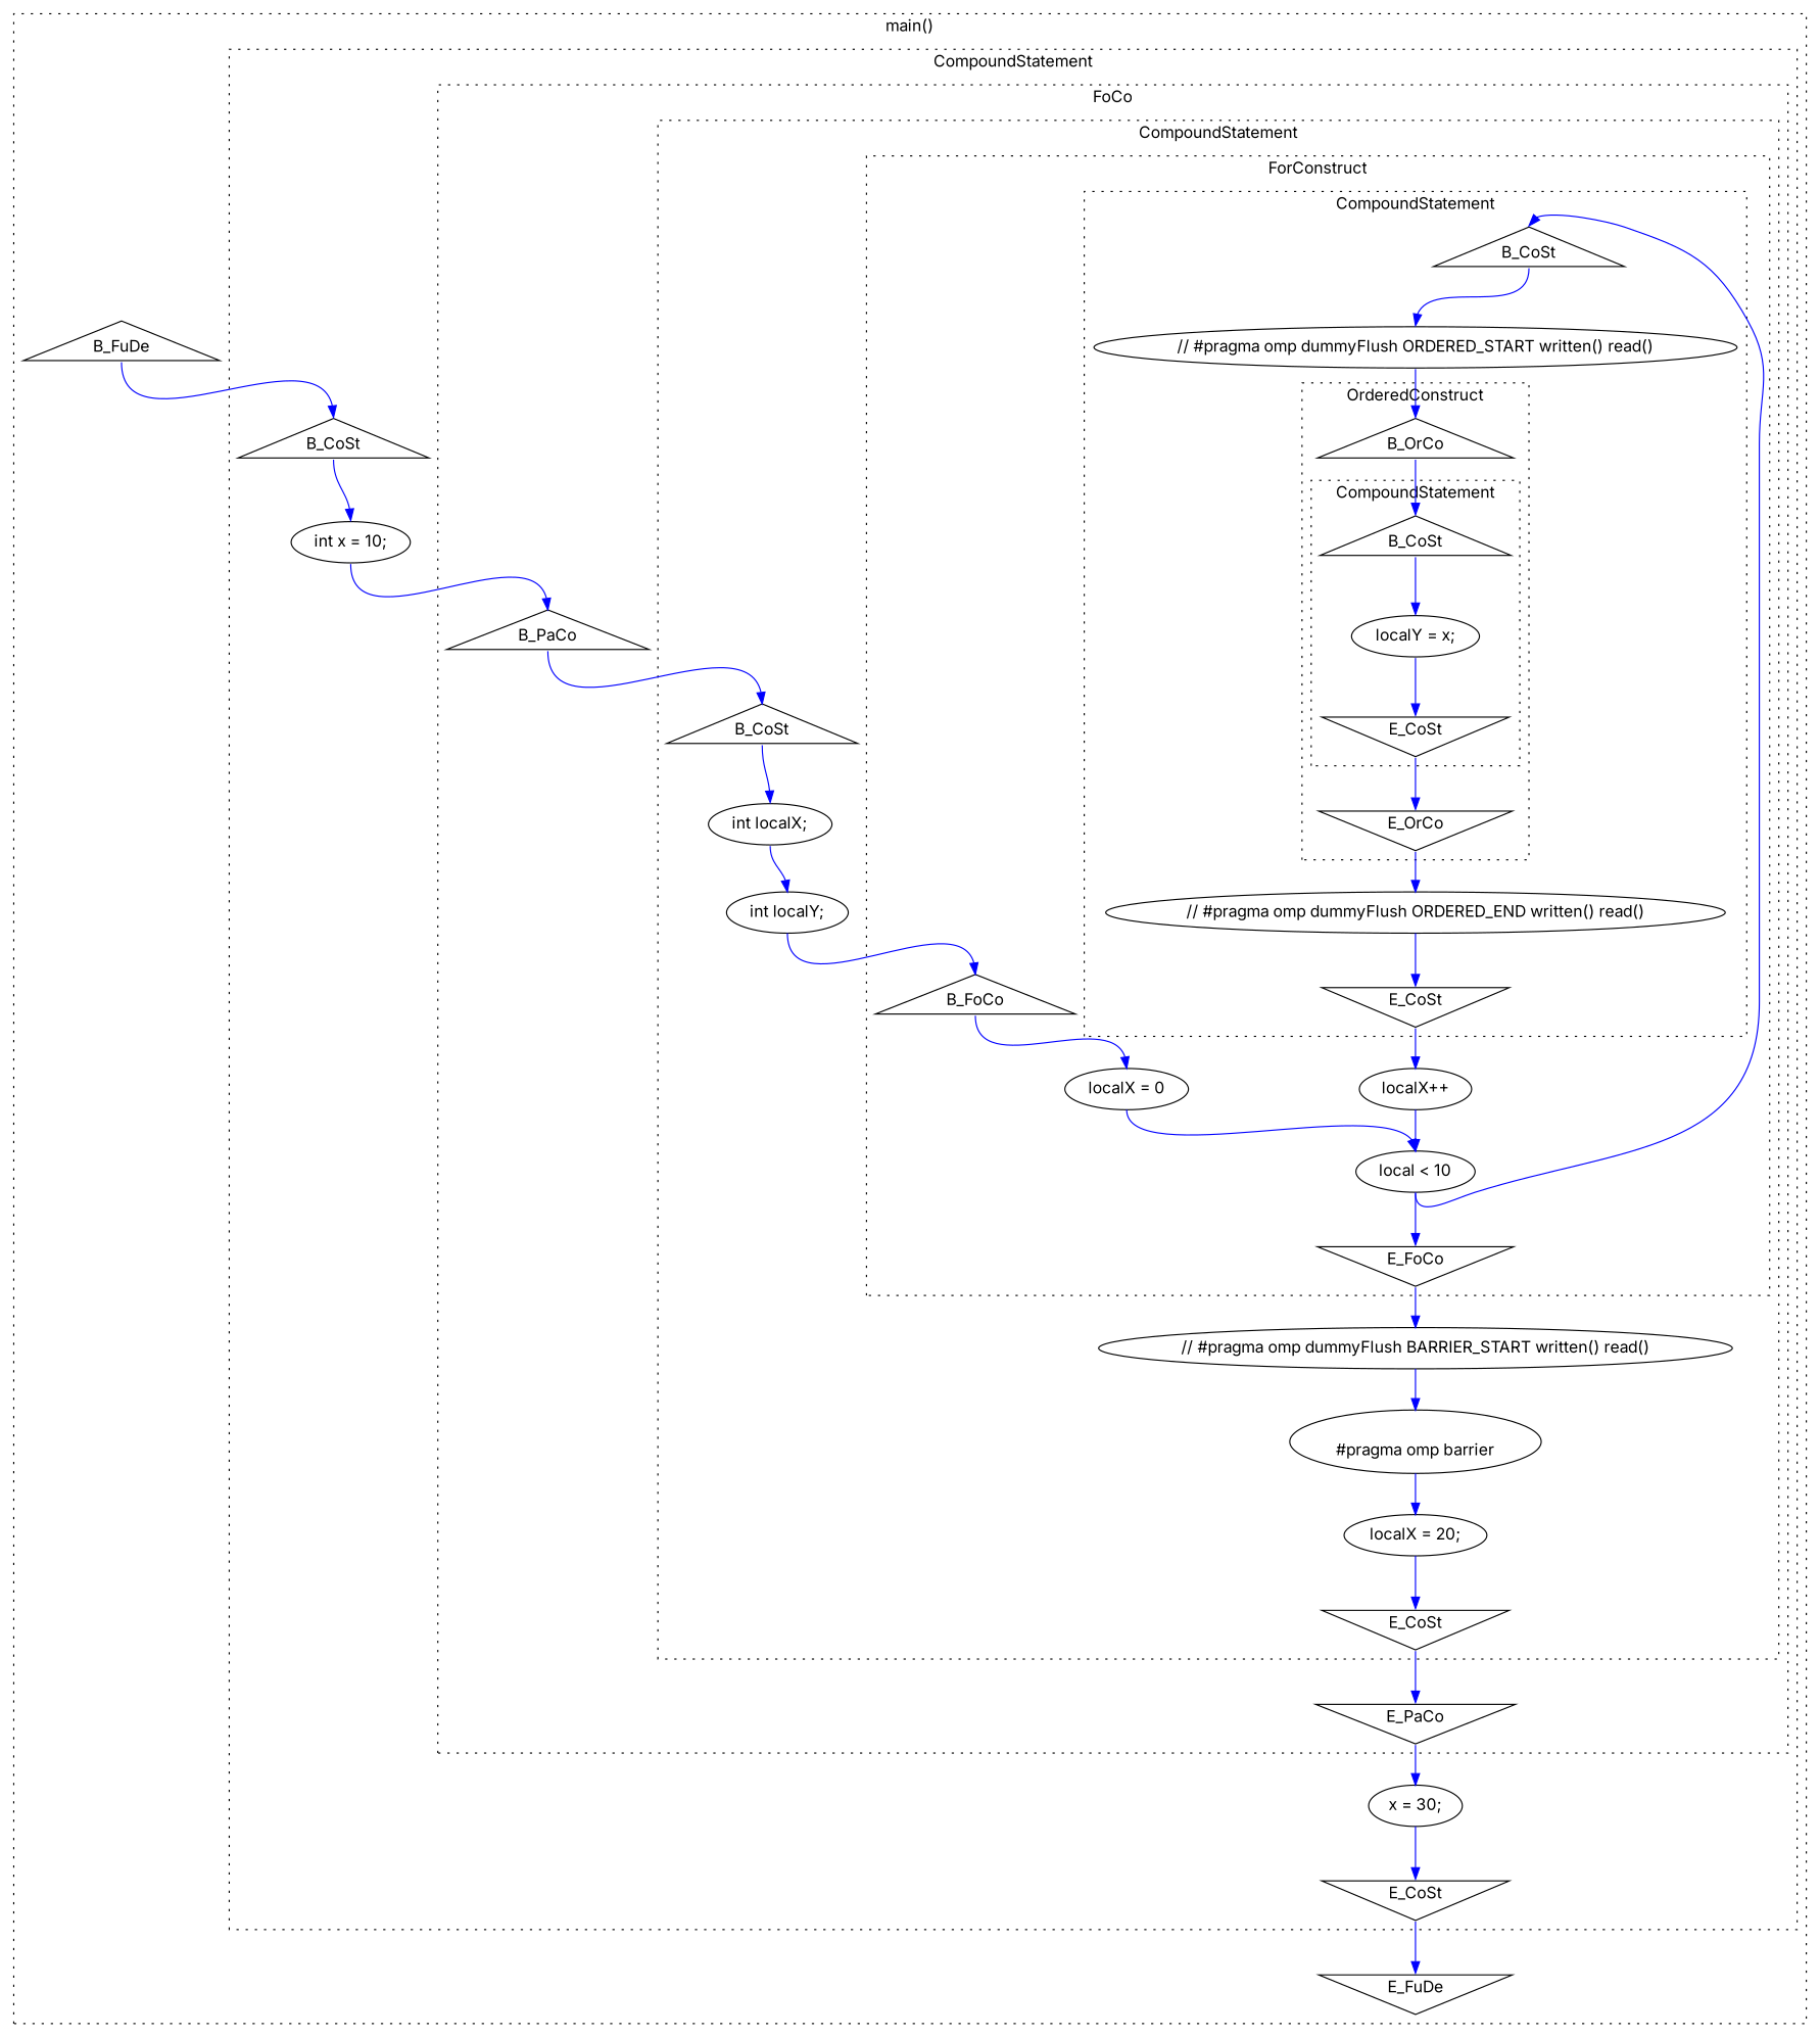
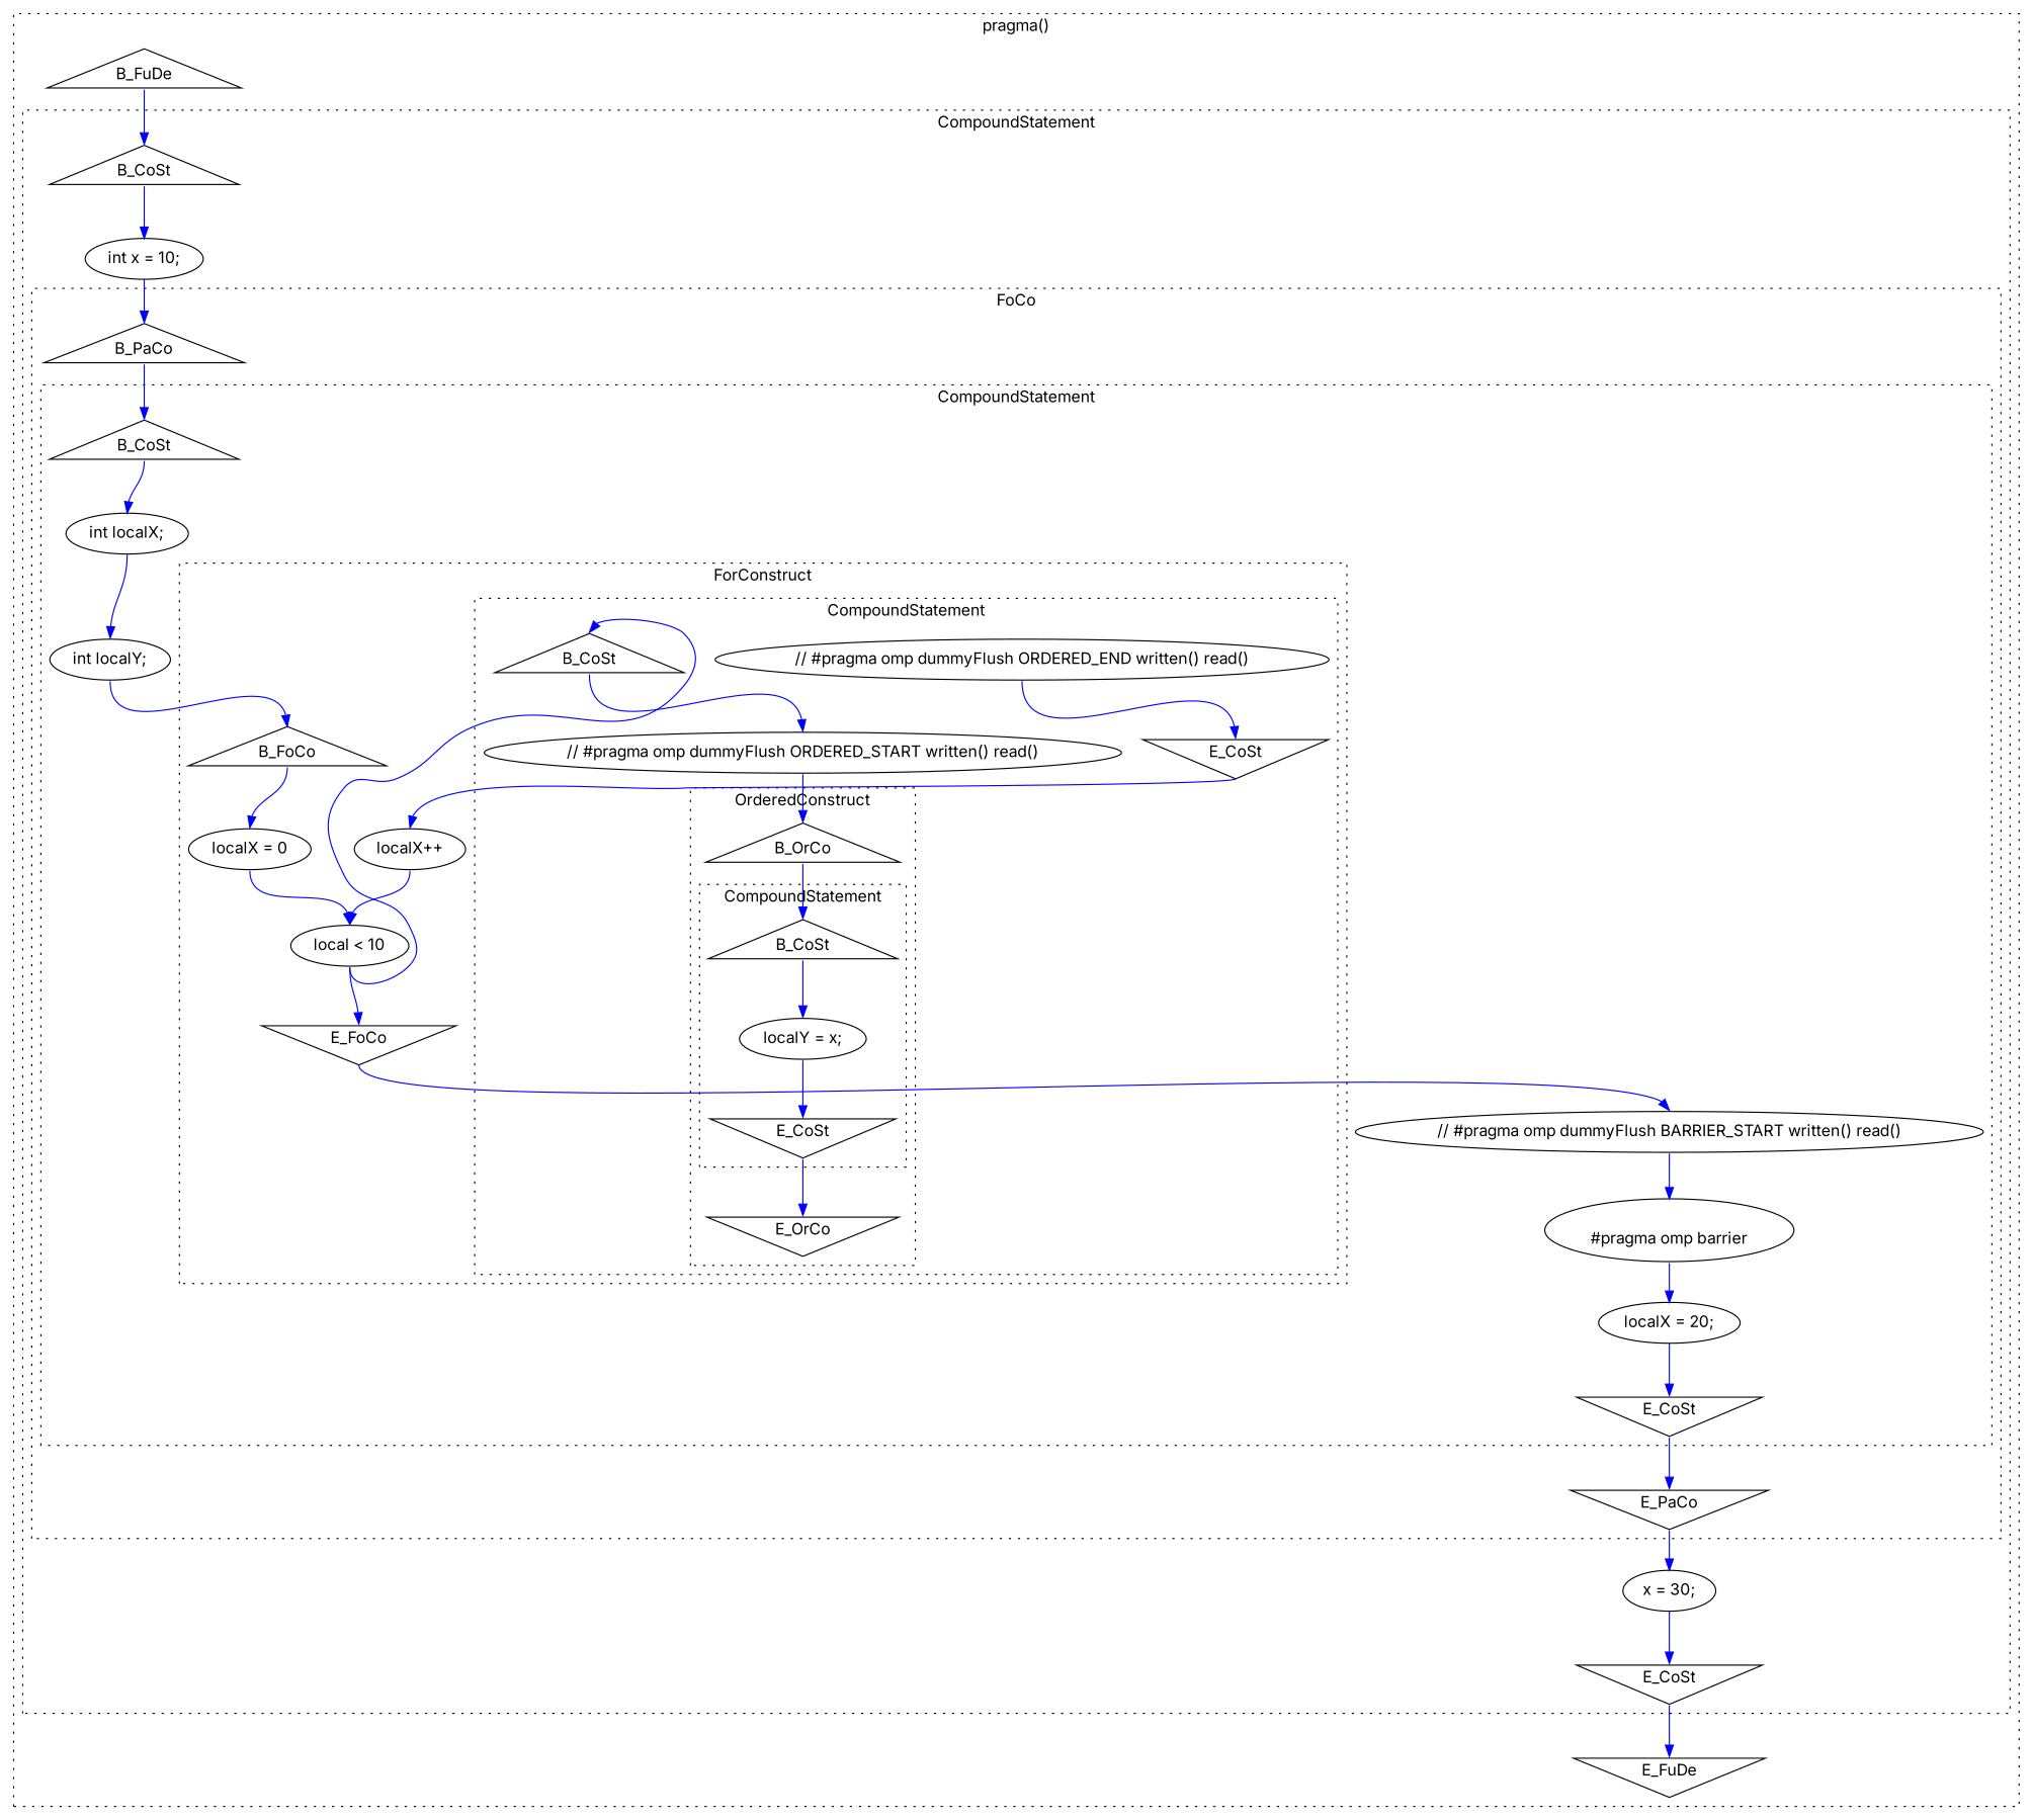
  digraph {
    compound=true
    fontname=Inter
    node [fontname=Inter]
    edge [color=blue fontname=Inter headport=n tailport=s weight=8]
    n1 [label=B_CoSt shape=triangle]
    n2 [label=E_CoSt shape=invtriangle]
    n3 [label="localY = x;"]
    n4 [label=B_OrCo shape=triangle]
    n5 [label=E_OrCo shape=invtriangle]
    n6 [label=B_CoSt shape=triangle]
    n7 [label=E_CoSt shape=invtriangle]
    n8 [label="// #pragma omp dummyFlush ORDERED_START written() read()\n"]
    n9 [label="// #pragma omp dummyFlush ORDERED_END written() read()\n"]
    n10 [label=B_FoCo shape=triangle]
    n11 [label=E_FoCo shape=invtriangle]
    n12 [label="localX = 0"]
    n13 [label="local < 10"]
    n14 [label="localX++"]
    n15 [label=B_CoSt shape=triangle]
    n16 [label=E_CoSt shape=invtriangle]
    n17 [label="int localX;"]
    n18 [label="int localY;"]
    n19 [label="// #pragma omp dummyFlush BARRIER_START written() read()\n"]
    n20 [label="\n#pragma omp barrier\n"]
    n21 [label="localX = 20;"]
    n22 [label=B_PaCo shape=triangle]
    n23 [label=E_PaCo shape=invtriangle]
    n24 [label=B_CoSt shape=triangle]
    n25 [label=E_CoSt shape=invtriangle]
    n26 [label="int x = 10;"]
    n27 [label="x = 30;"]
    n28 [label=B_FuDe shape=triangle]
    n29 [label=E_FuDe shape=invtriangle]
    subgraph cluster_1 {
-     label="main()"
+     label="pragma()"
      style=dotted
      n28
      n29
      subgraph cluster_2 {
        label=CompoundStatement
        style=dotted
        n24
        n25
        n26
        n27
        subgraph cluster_3 {
          label=FoCo
          style=dotted
          n22
          n23
          subgraph cluster_4 {
            label=CompoundStatement
            style=dotted
            n15
            n16
            n17
            n18
            n19
            n20
            n21
            subgraph cluster_5 {
              label=ForConstruct
              style=dotted
              n10
              n11
              n12
              n13
              n14
              subgraph cluster_6 {
                label=CompoundStatement
                style=dotted
                n6
                n7
                n8
                n9
                subgraph cluster_7 {
                  label=OrderedConstruct
                  style=dotted
                  n4
                  n5
                  subgraph cluster_8 {
                    label=CompoundStatement
                    style=dotted
                    n1
                    n2
                    n3
                  }
                }
              }
            }
          }
        }
      }
    }
    n1 -> n3
    n2 -> n5
    n3 -> n2
    n4 -> n1
-   n5 -> n9
    n6 -> n8
    n7 -> n14
    n8 -> n4
    n9 -> n7
    n10 -> n12
    n11 -> n19
    n12 -> n13
    n13 -> n6
    n13 -> n11
    n14 -> n13
    n15 -> n17
    n16 -> n23
    n17 -> n18
    n18 -> n10
    n19 -> n20
    n20 -> n21
    n21 -> n16
    n22 -> n15
    n23 -> n27
    n24 -> n26
    n25 -> n29
    n26 -> n22
    n27 -> n25
    n28 -> n24
  }
